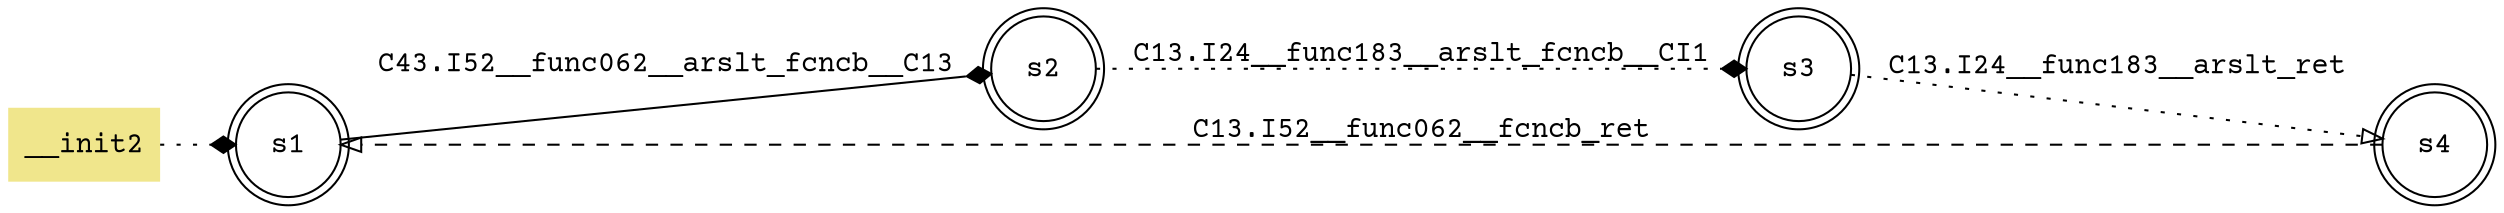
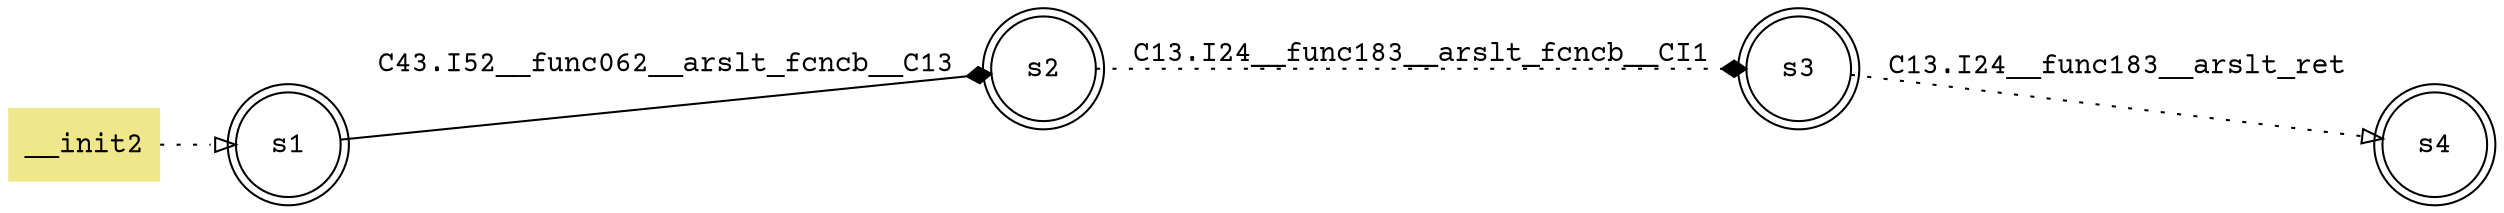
  digraph {
    fontname="Courier Prime"
    rankdir=LR
    node [fontname="Courier Prime" shape=doublecircle]
    edge [arrowhead=diamond fontname="Courier Prime" style=dotted]
    n1 [label=<s1>]
    n2 [label=<s2>]
    n3 [label=<s3>]
    n4 [label=<s4>]
    n5 [fillcolor=khaki label=__init2 shape=none style=filled]
    n1 -> n2 [label=<C43.I52__func062__arslt_fcncb__C13> style=solid]
    n2 -> n3 [label=<C13.I24__func183__arslt_fcncb__CI1>]
    n3 -> n4 [arrowhead=onormal label=<C13.I24__func183__arslt_ret>]
-   n4 -> n1 [arrowhead=onormal label=<C13.I52__func062__fcncb_ret> style=dashed]
-   n5 -> n1
+   n5 -> n1 [arrowhead=onormal]
  }
